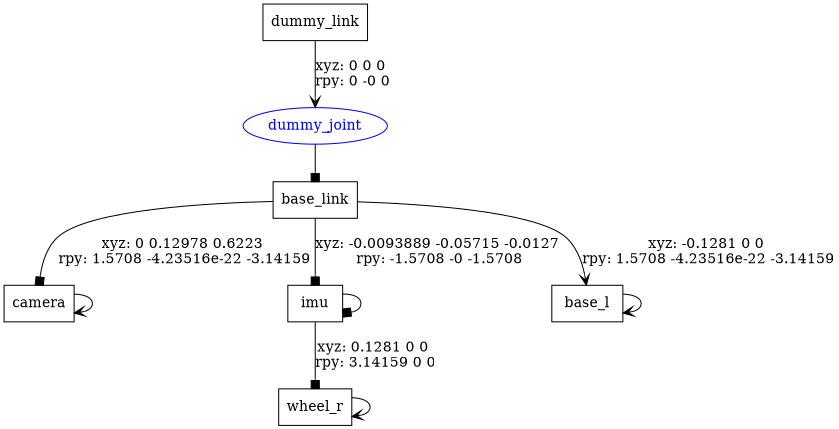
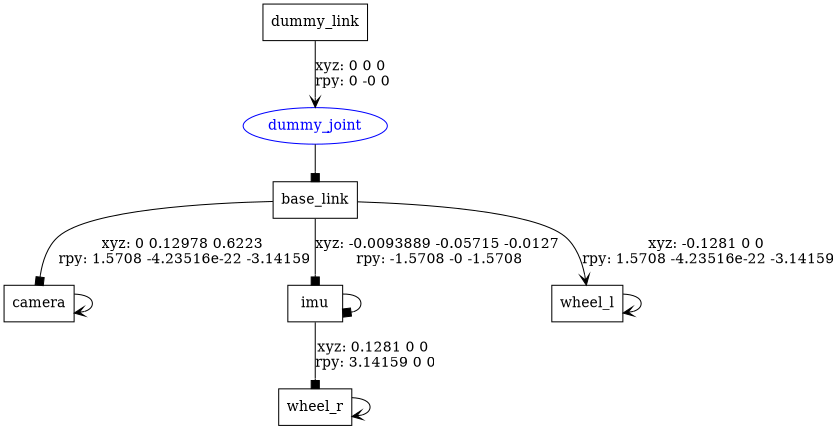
  digraph {
    node [shape=box]
    edge [arrowhead=vee]
    n1 [label=dummy_link]
    dummy_joint [color=blue fontcolor=blue shape=ellipse]
    n3 [label=base_link]
    n4 [label=camera]
    n5 [label=imu]
-   n6 [label=base_l]
+   n6 [label=wheel_l]
    n7 [label=wheel_r]
    n1 -> dummy_joint [label="xyz: 0 0 0 \nrpy: 0 -0 0"]
    dummy_joint -> n3 [arrowhead=box]
    n3 -> n4 [arrowhead=box label="xyz: 0 0.12978 0.6223 \nrpy: 1.5708 -4.23516e-22 -3.14159"]
    n3 -> n5 [arrowhead=box label="xyz: -0.0093889 -0.05715 -0.0127 \nrpy: -1.5708 -0 -1.5708"]
    n3 -> n6 [label="xyz: -0.1281 0 0 \nrpy: 1.5708 -4.23516e-22 -3.14159"]
    n4 -> n4
    n5 -> n5 [arrowhead=box]
    n5 -> n7 [arrowhead=box label="xyz: 0.1281 0 0 \nrpy: 3.14159 0 0"]
    n6 -> n6
    n7 -> n7
  }
